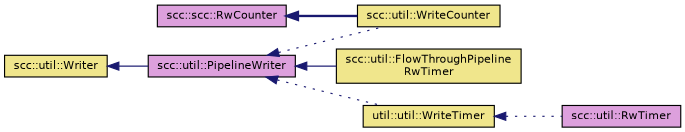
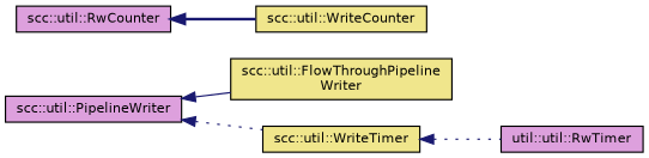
  digraph {
    rankdir=LR
    node [color=black fillcolor=khaki fontname=Helvetica fontsize=10 shape=record style=filled]
    edge [color=midnightblue dir=back fontname=Helvetica fontsize=10 labelfontname=Helvetica labelfontsize=10 style=dotted]
    n1 [fillcolor=plum fontcolor=black height=0.2 label="scc::util::PipelineWriter" width=0.4]
-   n2 [height=0.2 label="scc::util::FlowThroughPipeline\lRwTimer" width=0.4]
+   n2 [height=0.2 label="scc::util::FlowThroughPipeline\lWriter" width=0.4]
    n3 [height=0.2 label="scc::util::WriteCounter" width=0.4]
-   n4 [height=0.2 label="util::util::WriteTimer" width=0.4]
-   n5 [fillcolor=plum height=0.2 label="scc::util::RwTimer" width=0.4]
-   n6 [height=0.2 label="scc::util::Writer" width=0.4]
-   n7 [fillcolor=plum height=0.2 label="scc::scc::RwCounter" width=0.4]
+   n4 [height=0.2 label="scc::util::WriteTimer" width=0.4]
+   n5 [fillcolor=plum height=0.2 label="util::util::RwTimer" width=0.4]
+   n7 [fillcolor=plum height=0.2 label="scc::util::RwCounter" width=0.4]
    n1 -> n2 [style=solid]
-   n1 -> n3
    n1 -> n4
    n4 -> n5
-   n6 -> n1 [style=solid]
    n7 -> n3 [style=bold]
  }
